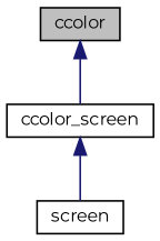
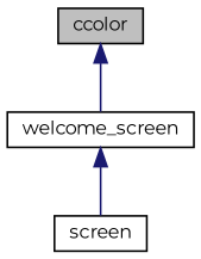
  digraph {
    fontname=Montserrat
    rankdir=TB
    node [color=black fillcolor=white fontname=Montserrat fontsize=10 shape=record style=filled]
    edge [color=midnightblue dir=back fontname=Montserrat fontsize=10 labelfontname=Helvetica labelfontsize=10 style=solid]
    n1 [fillcolor=grey75 fontcolor=black height=0.2 label=ccolor width=0.4]
-   n2 [height=0.2 label=ccolor_screen width=0.4]
+   n2 [height=0.2 label=welcome_screen width=0.4]
    n3 [height=0.2 label=screen width=0.4]
    n1 -> n2
    n2 -> n3
  }
